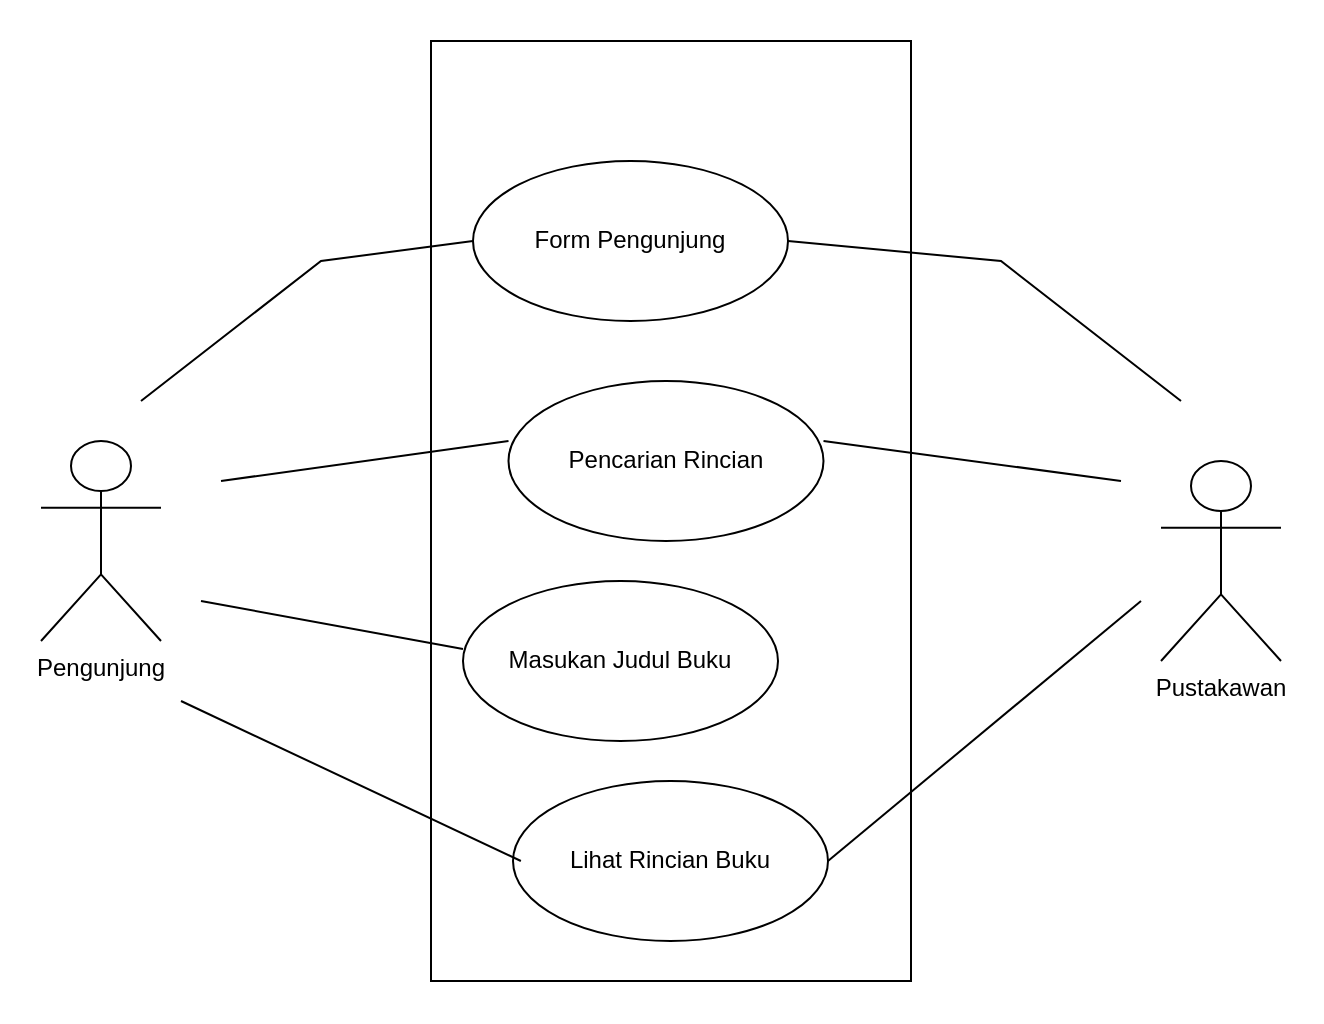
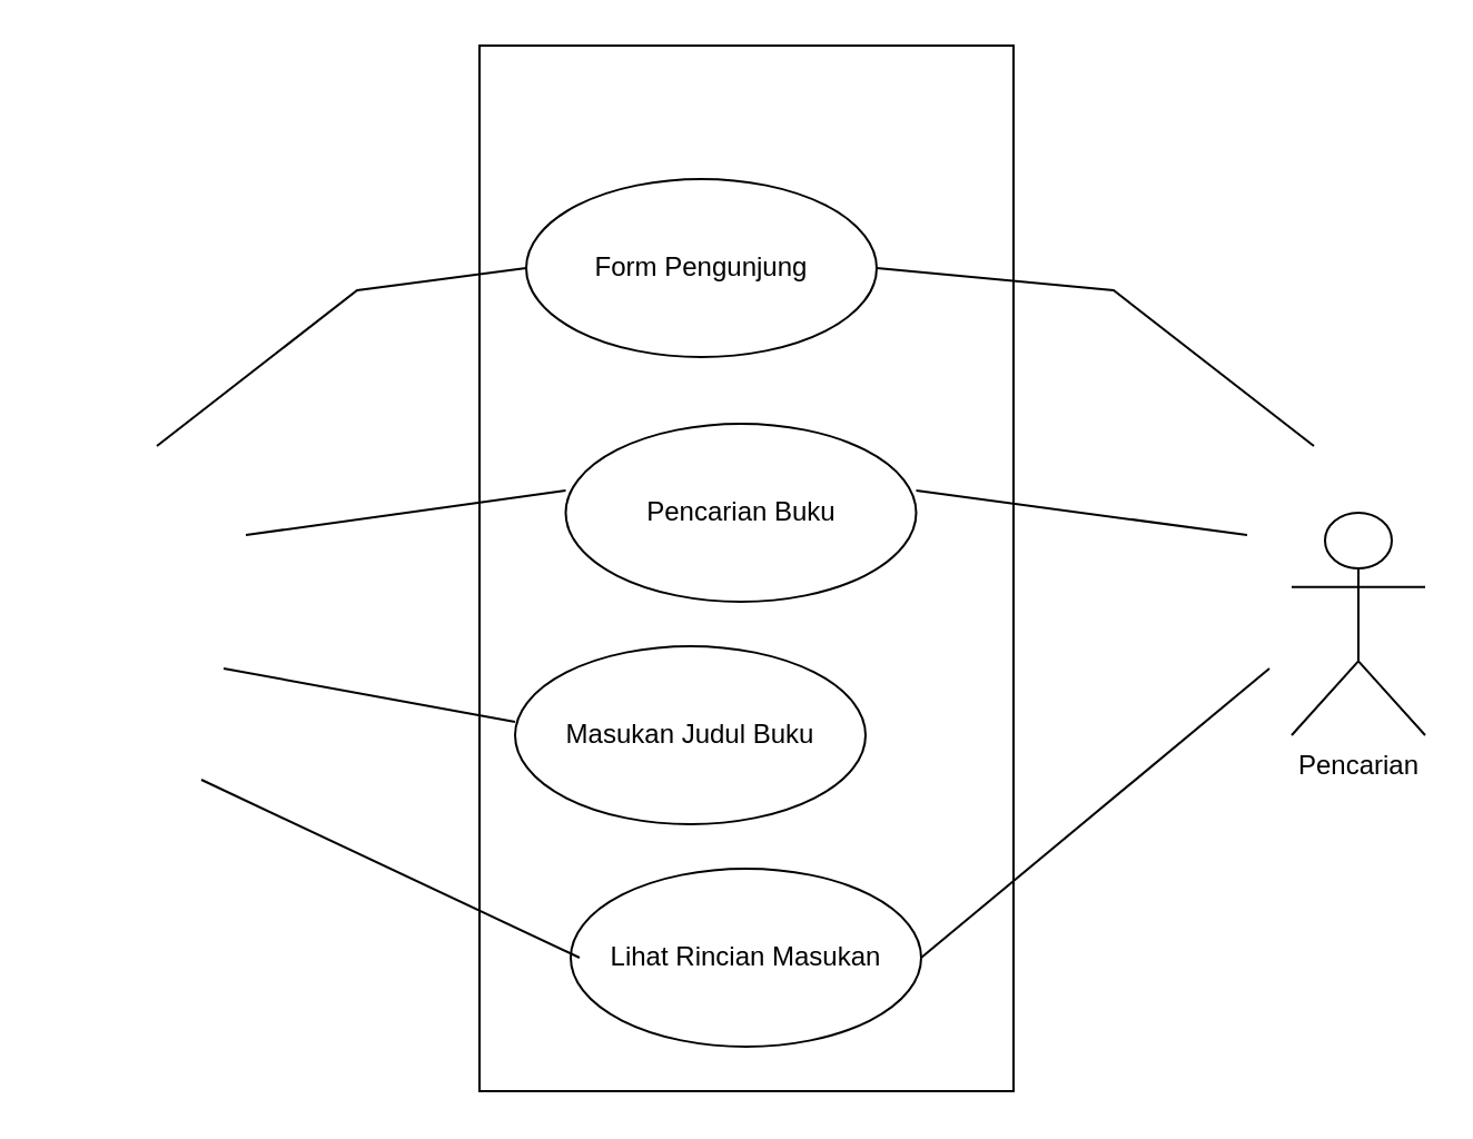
  <mxCell id="0" />
  <mxCell id="1" parent="0" />
  <mxCell id="2" value="" style="rounded=0;whiteSpace=wrap;html=1;direction=south;" vertex="1" parent="1"><mxGeometry x="215" y="20" width="240" height="470" as="geometry" /></mxCell>
  <mxCell id="3" value="Form Pengunjung" style="ellipse;whiteSpace=wrap;html=1;" vertex="1" parent="1"><mxGeometry x="236" y="80" width="157.5" height="80" as="geometry" /></mxCell>
- <mxCell id="4" value="Pencarian Rincian" style="ellipse;whiteSpace=wrap;html=1;" vertex="1" parent="1"><mxGeometry x="253.75" y="190" width="157.5" height="80" as="geometry" /></mxCell>
+ <mxCell id="4" value="Pencarian Buku" style="ellipse;whiteSpace=wrap;html=1;" vertex="1" parent="1"><mxGeometry x="253.75" y="190" width="157.5" height="80" as="geometry" /></mxCell>
  <mxCell id="5" value="Masukan Judul Buku" style="ellipse;whiteSpace=wrap;html=1;" vertex="1" parent="1"><mxGeometry x="231" y="290" width="157.5" height="80" as="geometry" /></mxCell>
- <mxCell id="6" value="Lihat Rincian Buku" style="ellipse;whiteSpace=wrap;html=1;" vertex="1" parent="1"><mxGeometry x="256" y="390" width="157.5" height="80" as="geometry" /></mxCell>
- <mxCell id="7" value="Pustakawan" style="shape=umlActor;verticalLabelPosition=bottom;verticalAlign=top;html=1;outlineConnect=0;" vertex="1" parent="1"><mxGeometry x="580" y="230" width="60" height="100" as="geometry" /></mxCell>
- <mxCell id="8" value="Pengunjung" style="shape=umlActor;verticalLabelPosition=bottom;verticalAlign=top;html=1;outlineConnect=0;" vertex="1" parent="1"><mxGeometry x="20" y="220" width="60" height="100" as="geometry" /></mxCell>
+ <mxCell id="6" value="Lihat Rincian Masukan" style="ellipse;whiteSpace=wrap;html=1;" vertex="1" parent="1"><mxGeometry x="256" y="390" width="157.5" height="80" as="geometry" /></mxCell>
+ <mxCell id="7" value="Pencarian" style="shape=umlActor;verticalLabelPosition=bottom;verticalAlign=top;html=1;outlineConnect=0;" vertex="1" parent="1"><mxGeometry x="580" y="230" width="60" height="100" as="geometry" /></mxCell>
  <mxCell id="9" value="" style="endArrow=none;html=1;rounded=0;exitX=1;exitY=0.5;exitDx=0;exitDy=0;" edge="1" parent="1" source="3"><mxGeometry width="50" height="50" relative="1" as="geometry"><mxPoint x="410" y="120" as="sourcePoint" /><mxPoint x="590" y="200" as="targetPoint" /><Array as="points"><mxPoint x="500" y="130" /></Array></mxGeometry></mxCell>
  <mxCell id="10" value="" style="endArrow=none;html=1;rounded=0;entryX=0;entryY=0.5;entryDx=0;entryDy=0;" edge="1" parent="1" target="3"><mxGeometry width="50" height="50" relative="1" as="geometry"><mxPoint x="70" y="200" as="sourcePoint" /><mxPoint x="160" y="110" as="targetPoint" /><Array as="points"><mxPoint x="160" y="130" /></Array></mxGeometry></mxCell>
  <mxCell id="11" value="" style="endArrow=none;html=1;rounded=0;entryX=0.04;entryY=0.625;entryDx=0;entryDy=0;entryPerimeter=0;" edge="1" parent="1"><mxGeometry width="50" height="50" relative="1" as="geometry"><mxPoint x="110" y="240" as="sourcePoint" /><mxPoint x="253.75" y="220" as="targetPoint" /></mxGeometry></mxCell>
  <mxCell id="12" value="" style="endArrow=none;html=1;rounded=0;" edge="1" parent="1"><mxGeometry width="50" height="50" relative="1" as="geometry"><mxPoint x="411.25" y="220" as="sourcePoint" /><mxPoint x="560" y="240" as="targetPoint" /></mxGeometry></mxCell>
  <mxCell id="13" value="" style="endArrow=none;html=1;rounded=0;entryX=0;entryY=0.425;entryDx=0;entryDy=0;entryPerimeter=0;" edge="1" parent="1" target="5"><mxGeometry width="50" height="50" relative="1" as="geometry"><mxPoint x="100" y="300" as="sourcePoint" /><mxPoint x="250" y="330" as="targetPoint" /></mxGeometry></mxCell>
  <mxCell id="14" value="" style="endArrow=none;html=1;rounded=0;entryX=0.025;entryY=0.5;entryDx=0;entryDy=0;entryPerimeter=0;" edge="1" parent="1" target="6"><mxGeometry width="50" height="50" relative="1" as="geometry"><mxPoint x="90" y="350" as="sourcePoint" /><mxPoint x="250" y="430" as="targetPoint" /></mxGeometry></mxCell>
  <mxCell id="15" value="" style="endArrow=none;html=1;rounded=0;" edge="1" parent="1"><mxGeometry width="50" height="50" relative="1" as="geometry"><mxPoint x="413.5" y="430" as="sourcePoint" /><mxPoint x="570" y="300" as="targetPoint" /></mxGeometry></mxCell>
